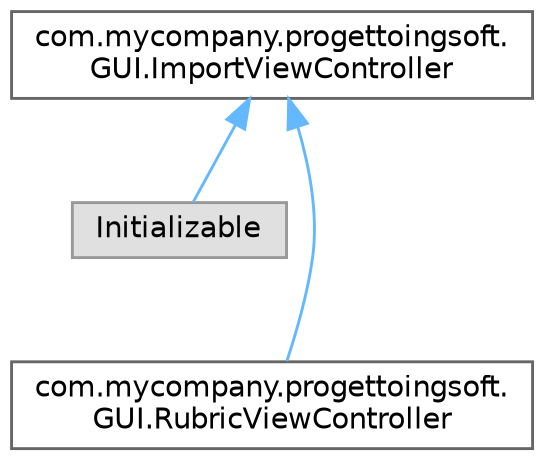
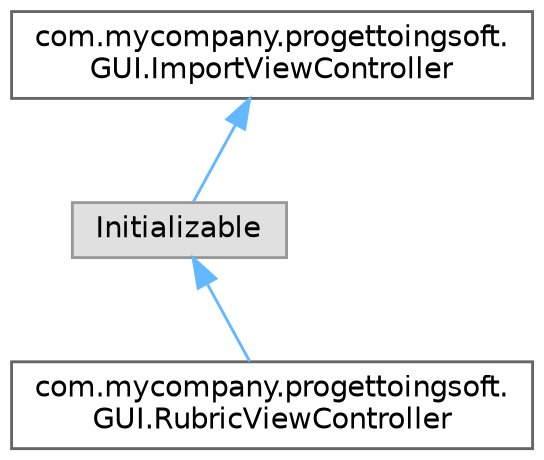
  digraph {
    rankdir=TB
    node [color=grey40 fillcolor=white fontname=Helvetica fontsize=10 shape=box style=filled]
    edge [color=steelblue1 dir=back fontname=Helvetica fontsize=10 labelfontname=Helvetica labelfontsize=10 style=solid]
    n1 [color=grey60 fillcolor="#E0E0E0" height=0.2 label=Initializable width=0.4]
    n2 [height=0.2 label="com.mycompany.progettoingsoft.\lGUI.RubricViewController" width=0.4]
    n3 [height=0.2 label="com.mycompany.progettoingsoft.\lGUI.ImportViewController" width=0.4]
-   n3 -> n2
+   n1 -> n2
    n3 -> n1
  }
